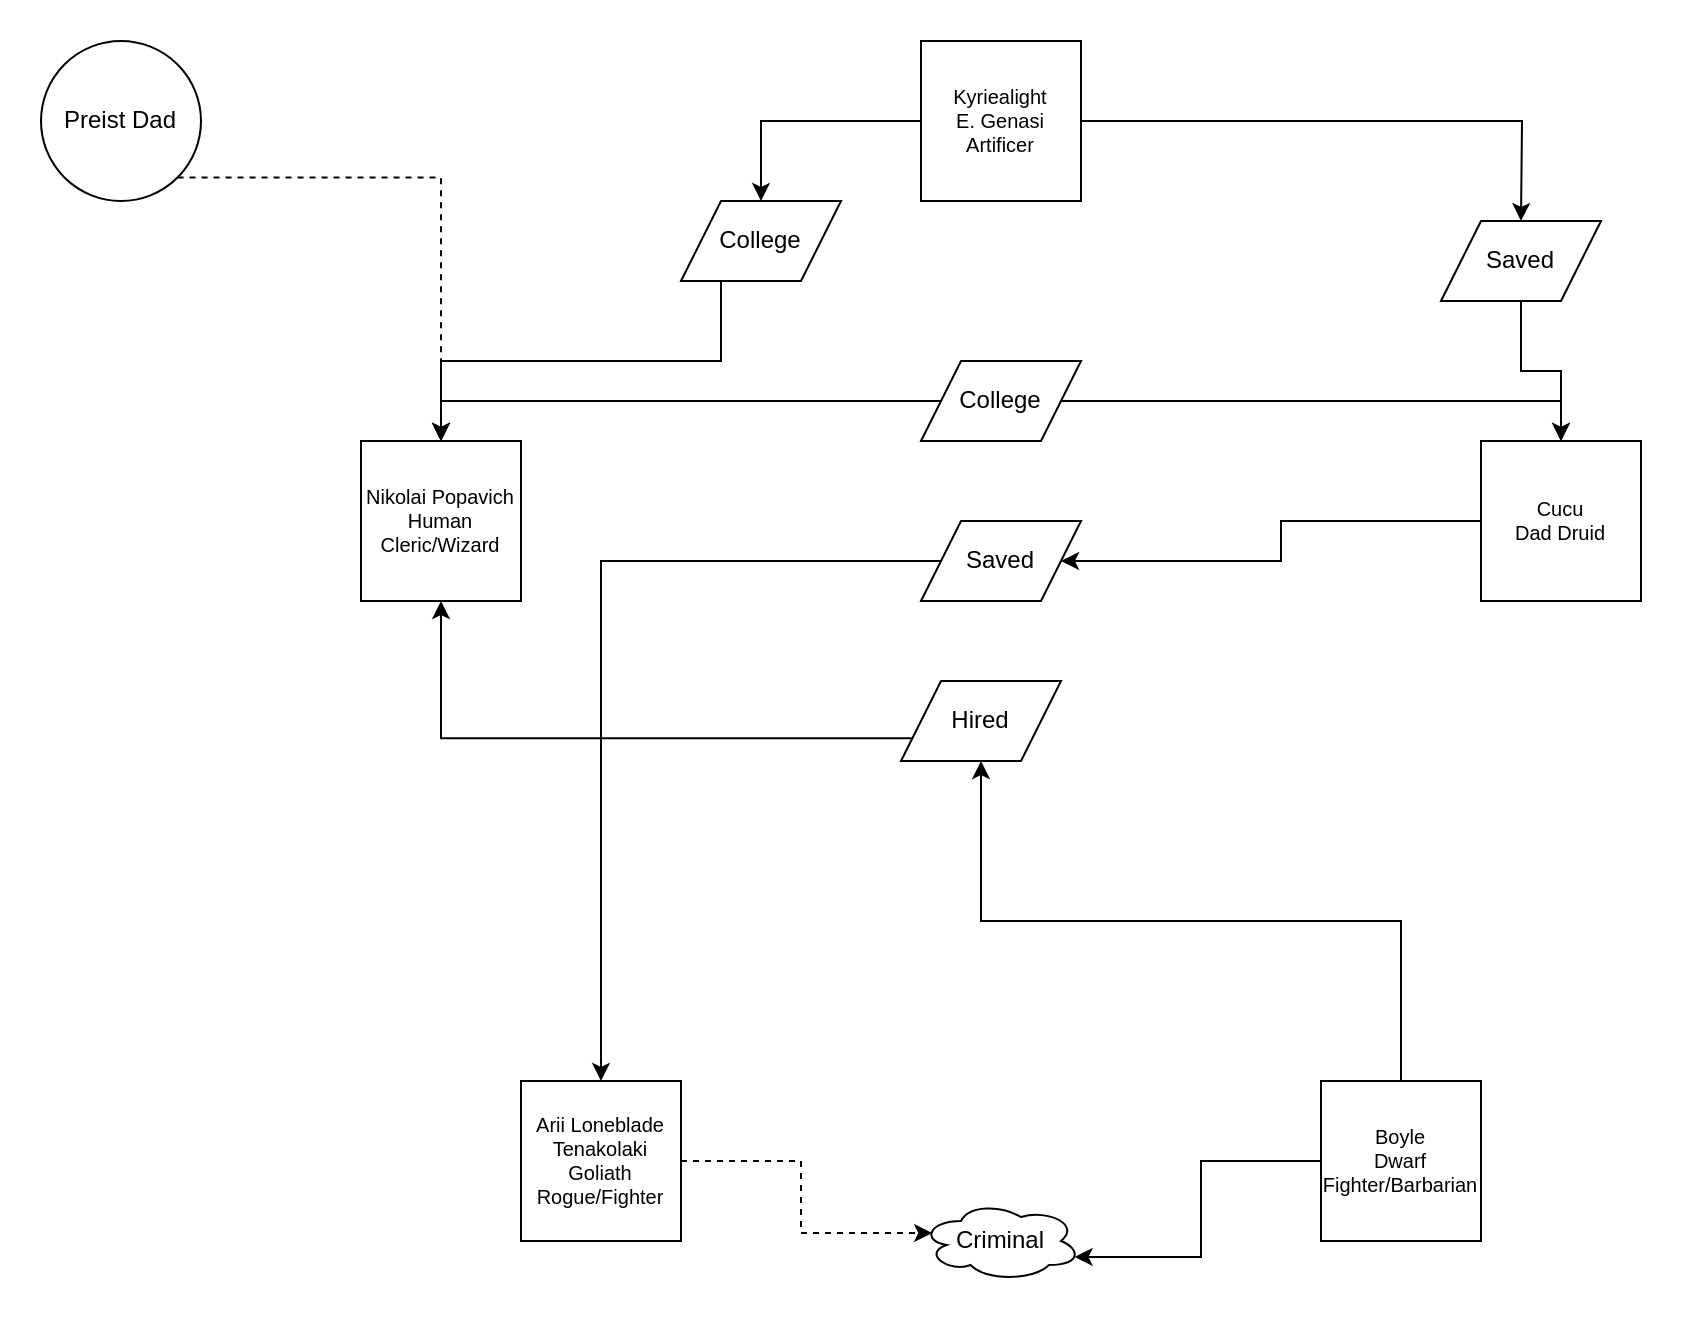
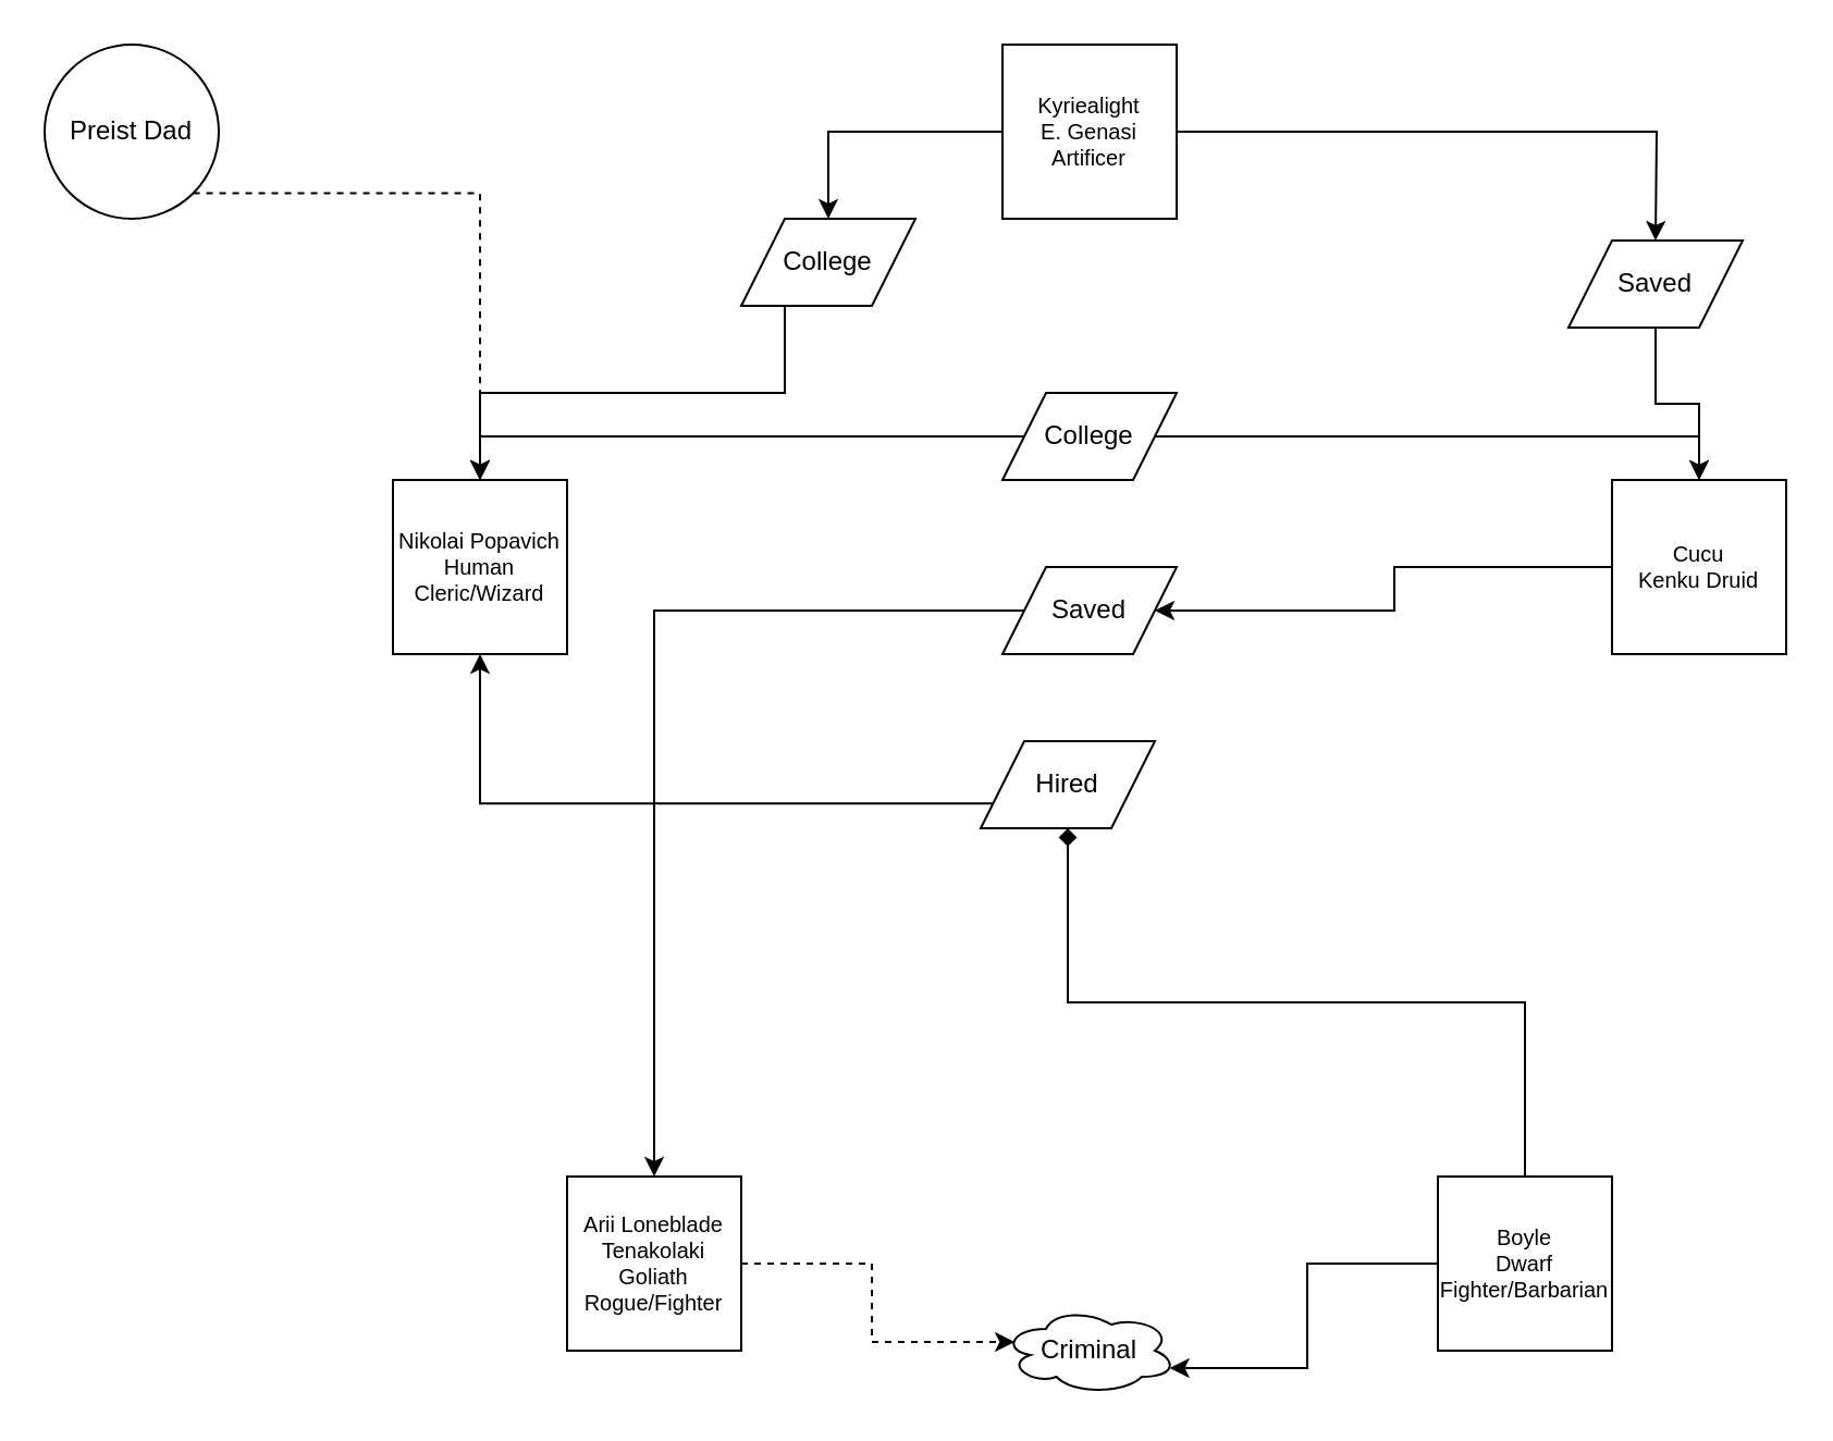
  <mxCell id="0" />
  <mxCell id="1" parent="0" />
  <mxCell id="2" style="edgeStyle=orthogonalEdgeStyle;rounded=0;orthogonalLoop=1;jettySize=auto;html=1;exitX=1;exitY=1;exitDx=0;exitDy=0;entryX=0.5;entryY=0;entryDx=0;entryDy=0;dashed=1;" edge="1" parent="1" source="3" target="4"><mxGeometry relative="1" as="geometry" /></mxCell>
  <mxCell id="3" value="Preist Dad" style="ellipse;whiteSpace=wrap;html=1;" vertex="1" parent="1"><mxGeometry x="20" y="20" width="80" height="80" as="geometry" /></mxCell>
  <mxCell id="4" value="&lt;font style=&quot;font-size: 10px;&quot;&gt;Nikolai Popavich&lt;/font&gt;&lt;div style=&quot;font-size: 10px;&quot;&gt;&lt;font style=&quot;font-size: 10px;&quot;&gt;Human Cleric/Wizard&lt;/font&gt;&lt;/div&gt;" style="whiteSpace=wrap;html=1;aspect=fixed;fontSize=10;" vertex="1" parent="1"><mxGeometry x="180" y="220" width="80" height="80" as="geometry" /></mxCell>
  <mxCell id="5" style="edgeStyle=orthogonalEdgeStyle;rounded=0;orthogonalLoop=1;jettySize=auto;html=1;exitX=0;exitY=0.5;exitDx=0;exitDy=0;entryX=0.5;entryY=0;entryDx=0;entryDy=0;" edge="1" parent="1" source="7" target="24"><mxGeometry relative="1" as="geometry" /></mxCell>
  <mxCell id="6" style="edgeStyle=orthogonalEdgeStyle;rounded=0;orthogonalLoop=1;jettySize=auto;html=1;exitX=1;exitY=0.5;exitDx=0;exitDy=0;" edge="1" parent="1" source="7"><mxGeometry relative="1" as="geometry"><mxPoint x="760" y="110" as="targetPoint" /></mxGeometry></mxCell>
  <mxCell id="7" value="Kyriealight&lt;div&gt;E. Genasi Artificer&lt;/div&gt;" style="whiteSpace=wrap;html=1;aspect=fixed;fontSize=10;" vertex="1" parent="1"><mxGeometry x="460" y="20" width="80" height="80" as="geometry" /></mxCell>
  <mxCell id="8" style="edgeStyle=orthogonalEdgeStyle;rounded=0;orthogonalLoop=1;jettySize=auto;html=1;exitX=0;exitY=0.5;exitDx=0;exitDy=0;entryX=1;entryY=0.5;entryDx=0;entryDy=0;" edge="1" parent="1" source="9" target="20"><mxGeometry relative="1" as="geometry" /></mxCell>
- <mxCell id="9" value="Cucu&lt;br&gt;Dad Druid" style="whiteSpace=wrap;html=1;aspect=fixed;fontSize=10;" vertex="1" parent="1"><mxGeometry x="740" y="220" width="80" height="80" as="geometry" /></mxCell>
+ <mxCell id="9" value="Cucu&lt;br&gt;Kenku Druid" style="whiteSpace=wrap;html=1;aspect=fixed;fontSize=10;" vertex="1" parent="1"><mxGeometry x="740" y="220" width="80" height="80" as="geometry" /></mxCell>
  <mxCell id="10" style="edgeStyle=orthogonalEdgeStyle;rounded=0;orthogonalLoop=1;jettySize=auto;html=1;exitX=1;exitY=0.5;exitDx=0;exitDy=0;entryX=0.07;entryY=0.4;entryDx=0;entryDy=0;entryPerimeter=0;dashed=1;" edge="1" parent="1" source="12" target="15"><mxGeometry relative="1" as="geometry" /></mxCell>
  <mxCell id="11" style="edgeStyle=orthogonalEdgeStyle;rounded=0;orthogonalLoop=1;jettySize=auto;html=1;exitX=0.5;exitY=0;exitDx=0;exitDy=0;entryX=0;entryY=0.5;entryDx=0;entryDy=0;startArrow=classic;startFill=1;endArrow=none;endFill=0;" edge="1" parent="1" source="12" target="20"><mxGeometry relative="1" as="geometry"><Array as="points"><mxPoint x="300" y="280" /></Array></mxGeometry></mxCell>
  <mxCell id="12" value="Arii Loneblade Tenakolaki&lt;div&gt;Goliath Rogue/Fighter&lt;/div&gt;" style="whiteSpace=wrap;html=1;aspect=fixed;fontSize=10;" vertex="1" parent="1"><mxGeometry x="260" y="540" width="80" height="80" as="geometry" /></mxCell>
- <mxCell id="13" style="edgeStyle=orthogonalEdgeStyle;rounded=0;orthogonalLoop=1;jettySize=auto;html=1;exitX=0.5;exitY=0;exitDx=0;exitDy=0;entryX=0.5;entryY=1;entryDx=0;entryDy=0;" edge="1" parent="1" source="14" target="22"><mxGeometry relative="1" as="geometry" /></mxCell>
+ <mxCell id="13" style="edgeStyle=orthogonalEdgeStyle;rounded=0;orthogonalLoop=1;jettySize=auto;html=1;exitX=0.5;exitY=0;exitDx=0;exitDy=0;entryX=0.5;entryY=1;entryDx=0;entryDy=0;endArrow=diamond;" edge="1" parent="1" source="14" target="22"><mxGeometry relative="1" as="geometry" /></mxCell>
  <mxCell id="14" value="Boyle&lt;div&gt;Dwarf Fighter/Barbarian&lt;/div&gt;" style="whiteSpace=wrap;html=1;aspect=fixed;fontSize=10;" vertex="1" parent="1"><mxGeometry x="660" y="540" width="80" height="80" as="geometry" /></mxCell>
  <mxCell id="15" value="Criminal" style="ellipse;shape=cloud;whiteSpace=wrap;html=1;" vertex="1" parent="1"><mxGeometry x="460" y="600" width="80" height="40" as="geometry" /></mxCell>
  <mxCell id="16" style="edgeStyle=orthogonalEdgeStyle;rounded=0;orthogonalLoop=1;jettySize=auto;html=1;exitX=1;exitY=0.5;exitDx=0;exitDy=0;entryX=0.5;entryY=0;entryDx=0;entryDy=0;" edge="1" parent="1" source="18" target="9"><mxGeometry relative="1" as="geometry" /></mxCell>
  <mxCell id="17" style="edgeStyle=orthogonalEdgeStyle;rounded=0;orthogonalLoop=1;jettySize=auto;html=1;exitX=0;exitY=0.5;exitDx=0;exitDy=0;entryX=0.5;entryY=0;entryDx=0;entryDy=0;" edge="1" parent="1" source="18" target="4"><mxGeometry relative="1" as="geometry" /></mxCell>
  <mxCell id="18" value="College" style="shape=parallelogram;perimeter=parallelogramPerimeter;whiteSpace=wrap;html=1;fixedSize=1;" vertex="1" parent="1"><mxGeometry x="460" y="180" width="80" height="40" as="geometry" /></mxCell>
  <mxCell id="19" style="edgeStyle=orthogonalEdgeStyle;rounded=0;orthogonalLoop=1;jettySize=auto;html=1;exitX=0;exitY=0.5;exitDx=0;exitDy=0;entryX=0.96;entryY=0.7;entryDx=0;entryDy=0;entryPerimeter=0;" edge="1" parent="1" source="14" target="15"><mxGeometry relative="1" as="geometry" /></mxCell>
  <mxCell id="20" value="Saved" style="shape=parallelogram;perimeter=parallelogramPerimeter;whiteSpace=wrap;html=1;fixedSize=1;" vertex="1" parent="1"><mxGeometry x="460" y="260" width="80" height="40" as="geometry" /></mxCell>
  <mxCell id="21" style="edgeStyle=orthogonalEdgeStyle;rounded=0;orthogonalLoop=1;jettySize=auto;html=1;exitX=0;exitY=0.75;exitDx=0;exitDy=0;entryX=0.5;entryY=1;entryDx=0;entryDy=0;" edge="1" parent="1" source="22" target="4"><mxGeometry relative="1" as="geometry" /></mxCell>
  <mxCell id="22" value="Hired" style="shape=parallelogram;perimeter=parallelogramPerimeter;whiteSpace=wrap;html=1;fixedSize=1;" vertex="1" parent="1"><mxGeometry x="450" y="340" width="80" height="40" as="geometry" /></mxCell>
  <mxCell id="23" style="edgeStyle=orthogonalEdgeStyle;rounded=0;orthogonalLoop=1;jettySize=auto;html=1;exitX=0.25;exitY=1;exitDx=0;exitDy=0;entryX=0.5;entryY=0;entryDx=0;entryDy=0;" edge="1" parent="1" source="24" target="4"><mxGeometry relative="1" as="geometry" /></mxCell>
  <mxCell id="24" value="College" style="shape=parallelogram;perimeter=parallelogramPerimeter;whiteSpace=wrap;html=1;fixedSize=1;" vertex="1" parent="1"><mxGeometry x="340" y="100" width="80" height="40" as="geometry" /></mxCell>
  <mxCell id="25" style="edgeStyle=orthogonalEdgeStyle;rounded=0;orthogonalLoop=1;jettySize=auto;html=1;exitX=0.5;exitY=1;exitDx=0;exitDy=0;entryX=0.5;entryY=0;entryDx=0;entryDy=0;" edge="1" parent="1" source="26" target="9"><mxGeometry relative="1" as="geometry" /></mxCell>
  <mxCell id="26" value="Saved" style="shape=parallelogram;perimeter=parallelogramPerimeter;whiteSpace=wrap;html=1;fixedSize=1;" vertex="1" parent="1"><mxGeometry x="720" y="110" width="80" height="40" as="geometry" /></mxCell>
